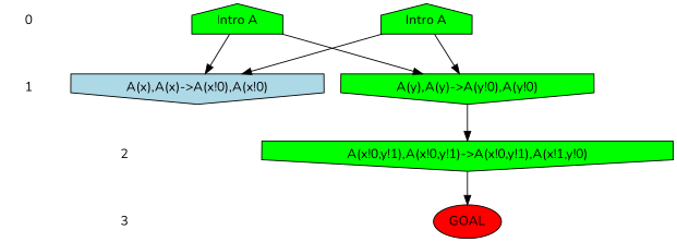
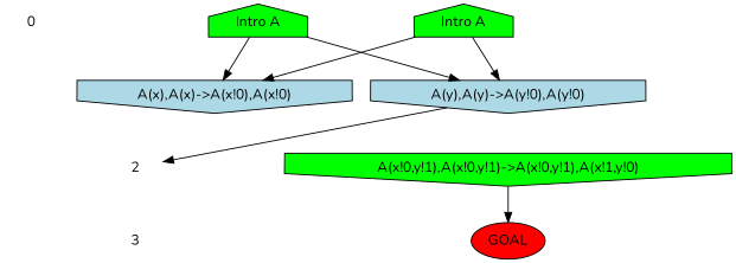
  digraph {
    fontname=Nunito
    ranksep=.5
    node [fontname=Nunito shape=plaintext style=filled]
    edge [fontname=Nunito]
    0 [style=""]
    n2 [fillcolor=green label="Intro A" shape=house]
    n3 [fillcolor=green label="Intro A" shape=house]
-   1 [style=""]
-   n5 [fillcolor=green label="A(y),A(y)->A(y!0),A(y!0)" shape=invhouse]
+   n5 [fillcolor=lightblue label="A(y),A(y)->A(y!0),A(y!0)" shape=invhouse]
    n6 [fillcolor=lightblue label="A(x),A(x)->A(x!0),A(x!0)" shape=invhouse]
    2 [style=""]
    n8 [fillcolor=green label="A(x!0,y!1),A(x!0,y!1)->A(x!0,y!1),A(x!1,y!0)" shape=invhouse]
    3 [style=""]
    n10 [fillcolor=red label=GOAL shape=""]
    subgraph sub_1 {
      rank=same
      0
      n2
      n3
    }
    subgraph sub_2 {
      rank=same
-     1
      n5
      n6
    }
    subgraph sub_3 {
      rank=same
      2
      n8
    }
    subgraph sub_4 {
      rank=same
      3
      n10
    }
-   0 -> 1 [style=invis]
    n2 -> n5
    n2 -> n6
    n3 -> n5
    n3 -> n6
-   1 -> 2 [style=invis]
-   n5 -> n8
+   n5 -> 2
    2 -> 3 [style=invis]
    n8 -> n10
  }
